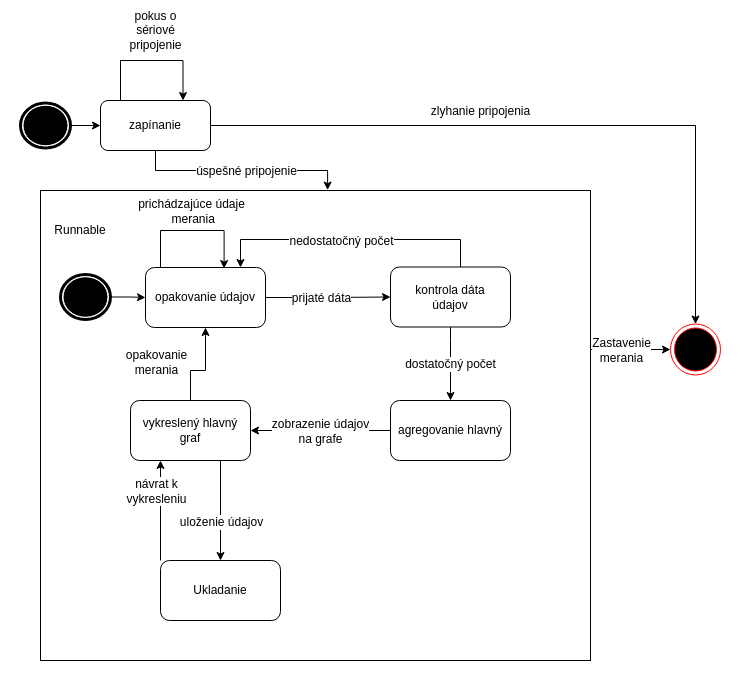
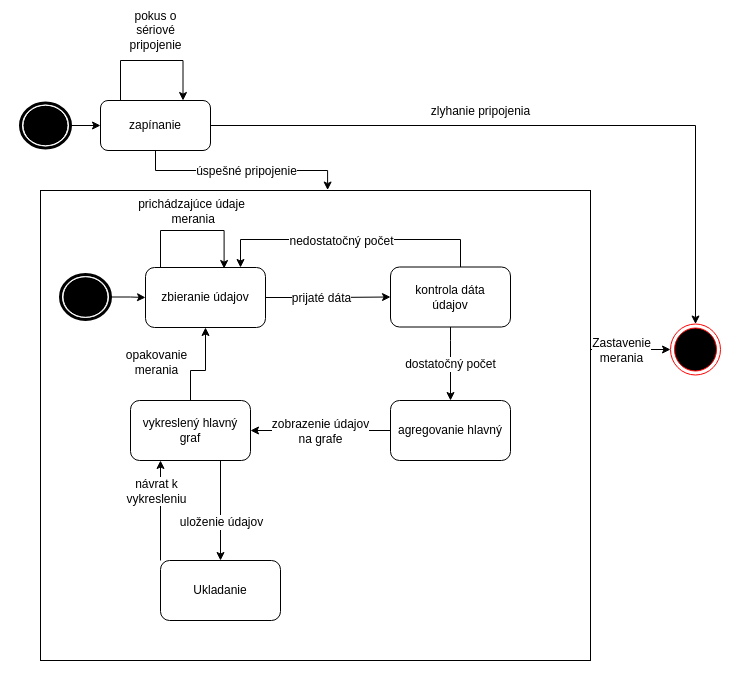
  <mxCell id="0" />
  <mxCell id="1" parent="0" />
  <mxCell id="2" style="edgeStyle=orthogonalEdgeStyle;rounded=0;orthogonalLoop=1;jettySize=auto;html=1;entryX=0;entryY=0.5;entryDx=0;entryDy=0;" parent="1" source="4" target="34" edge="1"><mxGeometry relative="1" as="geometry"><Array as="points"><mxPoint x="620" y="349" /><mxPoint x="620" y="349" /></Array></mxGeometry></mxCell>
  <mxCell id="3" value="Zastavenie&lt;br&gt;merania" style="text;html=1;resizable=0;points=[];align=center;verticalAlign=middle;labelBackgroundColor=#ffffff;" parent="2" vertex="1" connectable="0"><mxGeometry x="0.227" y="1" relative="1" as="geometry"><mxPoint x="-19" y="1" as="offset" /></mxGeometry></mxCell>
  <mxCell id="4" value="" style="rounded=0;whiteSpace=wrap;html=1;fillColor=none;" parent="1" vertex="1"><mxGeometry x="40" y="190" width="550" height="470" as="geometry" /></mxCell>
  <mxCell id="5" style="edgeStyle=orthogonalEdgeStyle;rounded=0;orthogonalLoop=1;jettySize=auto;html=1;" parent="1" source="6" target="11" edge="1"><mxGeometry relative="1" as="geometry" /></mxCell>
  <mxCell id="6" value="" style="shape=mxgraph.bpmn.shape;html=1;verticalLabelPosition=bottom;labelBackgroundColor=#ffffff;verticalAlign=top;align=center;perimeter=ellipsePerimeter;outlineConnect=0;outline=end;symbol=terminate;" parent="1" vertex="1"><mxGeometry x="20" y="102.5" width="50" height="45" as="geometry" /></mxCell>
  <mxCell id="7" style="edgeStyle=orthogonalEdgeStyle;rounded=0;orthogonalLoop=1;jettySize=auto;html=1;entryX=0.522;entryY=-0.001;entryDx=0;entryDy=0;entryPerimeter=0;" parent="1" source="11" target="4" edge="1"><mxGeometry relative="1" as="geometry"><mxPoint x="340" y="125" as="targetPoint" /></mxGeometry></mxCell>
  <mxCell id="8" value="úspešné pripojenie" style="text;html=1;resizable=0;points=[];align=center;verticalAlign=middle;labelBackgroundColor=#ffffff;" parent="7" vertex="1" connectable="0"><mxGeometry x="0.226" y="-2" relative="1" as="geometry"><mxPoint x="-20" y="-2" as="offset" /></mxGeometry></mxCell>
  <mxCell id="9" style="edgeStyle=orthogonalEdgeStyle;rounded=0;orthogonalLoop=1;jettySize=auto;html=1;entryX=0.5;entryY=0;entryDx=0;entryDy=0;" edge="1" parent="1" source="11" target="34"><mxGeometry relative="1" as="geometry" /></mxCell>
  <mxCell id="10" value="zlyhanie pripojenia" style="text;html=1;align=center;verticalAlign=middle;resizable=0;points=[];labelBackgroundColor=#ffffff;" vertex="1" connectable="0" parent="9"><mxGeometry x="-0.194" relative="1" as="geometry"><mxPoint x="-6" y="-15" as="offset" /></mxGeometry></mxCell>
  <mxCell id="11" value="zapínanie" style="rounded=1;whiteSpace=wrap;html=1;" parent="1" vertex="1"><mxGeometry x="100" y="100" width="110" height="50" as="geometry" /></mxCell>
  <mxCell id="12" style="edgeStyle=orthogonalEdgeStyle;rounded=0;orthogonalLoop=1;jettySize=auto;html=1;entryX=0;entryY=0.5;entryDx=0;entryDy=0;" parent="1" source="13" target="14" edge="1"><mxGeometry relative="1" as="geometry" /></mxCell>
  <mxCell id="13" value="" style="shape=mxgraph.bpmn.shape;html=1;verticalLabelPosition=bottom;labelBackgroundColor=#ffffff;verticalAlign=top;align=center;perimeter=ellipsePerimeter;outlineConnect=0;outline=end;symbol=terminate;" parent="1" vertex="1"><mxGeometry x="60" y="274" width="50" height="45" as="geometry" /></mxCell>
- <mxCell id="14" value="opakovanie údajov" style="rounded=1;whiteSpace=wrap;html=1;" parent="1" vertex="1"><mxGeometry x="145" y="267" width="120" height="60" as="geometry" /></mxCell>
+ <mxCell id="14" value="zbieranie údajov" style="rounded=1;whiteSpace=wrap;html=1;" parent="1" vertex="1"><mxGeometry x="145" y="267" width="120" height="60" as="geometry" /></mxCell>
  <mxCell id="15" style="edgeStyle=orthogonalEdgeStyle;rounded=0;orthogonalLoop=1;jettySize=auto;html=1;entryX=0;entryY=0.5;entryDx=0;entryDy=0;exitX=1;exitY=0.5;exitDx=0;exitDy=0;" parent="1" source="14" target="21" edge="1"><mxGeometry relative="1" as="geometry"><mxPoint x="467.5" y="296.833" as="sourcePoint" /></mxGeometry></mxCell>
  <mxCell id="16" value="prijaté dáta" style="text;html=1;resizable=0;points=[];align=center;verticalAlign=middle;labelBackgroundColor=#ffffff;" parent="15" vertex="1" connectable="0"><mxGeometry x="-0.264" y="-2" relative="1" as="geometry"><mxPoint x="9" y="-2" as="offset" /></mxGeometry></mxCell>
  <mxCell id="17" style="edgeStyle=orthogonalEdgeStyle;rounded=0;orthogonalLoop=1;jettySize=auto;html=1;" parent="1" source="21" edge="1"><mxGeometry relative="1" as="geometry"><mxPoint x="240" y="267" as="targetPoint" /><Array as="points"><mxPoint x="460" y="239" /><mxPoint x="240" y="239" /><mxPoint x="240" y="267" /></Array></mxGeometry></mxCell>
  <mxCell id="18" value="nedostatočný počet" style="text;html=1;resizable=0;points=[];align=center;verticalAlign=middle;labelBackgroundColor=#ffffff;" parent="17" vertex="1" connectable="0"><mxGeometry x="0.159" y="-1" relative="1" as="geometry"><mxPoint x="12.5" y="2" as="offset" /></mxGeometry></mxCell>
  <mxCell id="19" style="edgeStyle=orthogonalEdgeStyle;rounded=0;orthogonalLoop=1;jettySize=auto;html=1;entryX=0.5;entryY=0;entryDx=0;entryDy=0;" parent="1" source="21" target="24" edge="1"><mxGeometry relative="1" as="geometry"><Array as="points"><mxPoint x="450" y="340" /><mxPoint x="450" y="340" /></Array></mxGeometry></mxCell>
  <mxCell id="20" value="dostatočný počet" style="text;html=1;resizable=0;points=[];align=center;verticalAlign=middle;labelBackgroundColor=#ffffff;" parent="19" vertex="1" connectable="0"><mxGeometry x="0.245" y="1" relative="1" as="geometry"><mxPoint x="-1.5" y="-9" as="offset" /></mxGeometry></mxCell>
  <mxCell id="21" value="kontrola dáta&lt;br&gt;údajov" style="rounded=1;whiteSpace=wrap;html=1;" parent="1" vertex="1"><mxGeometry x="390" y="266.5" width="120" height="60" as="geometry" /></mxCell>
  <mxCell id="22" style="edgeStyle=orthogonalEdgeStyle;rounded=0;orthogonalLoop=1;jettySize=auto;html=1;" parent="1" source="24" target="27" edge="1"><mxGeometry relative="1" as="geometry" /></mxCell>
  <mxCell id="23" value="zobrazenie údajov&lt;br&gt;na grafe" style="text;html=1;resizable=0;points=[];align=center;verticalAlign=middle;labelBackgroundColor=#ffffff;" parent="22" vertex="1" connectable="0"><mxGeometry x="0.241" relative="1" as="geometry"><mxPoint x="16.5" as="offset" /></mxGeometry></mxCell>
  <mxCell id="24" value="agregovanie hlavný" style="rounded=1;whiteSpace=wrap;html=1;" parent="1" vertex="1"><mxGeometry x="390" y="400" width="120" height="60" as="geometry" /></mxCell>
  <mxCell id="25" style="edgeStyle=orthogonalEdgeStyle;rounded=0;orthogonalLoop=1;jettySize=auto;html=1;" edge="1" parent="1" source="27" target="14"><mxGeometry relative="1" as="geometry"><Array as="points"><mxPoint x="190" y="370" /><mxPoint x="205" y="370" /></Array></mxGeometry></mxCell>
  <mxCell id="26" value="opakovanie&lt;br&gt;merania" style="text;html=1;align=center;verticalAlign=middle;resizable=0;points=[];labelBackgroundColor=#ffffff;" vertex="1" connectable="0" parent="25"><mxGeometry x="0.218" y="-2" relative="1" as="geometry"><mxPoint x="-52" as="offset" /></mxGeometry></mxCell>
  <mxCell id="27" value="vykreslený hlavný&lt;br&gt;graf" style="rounded=1;whiteSpace=wrap;html=1;" parent="1" vertex="1"><mxGeometry x="130" y="400" width="120" height="60" as="geometry" /></mxCell>
- <mxCell id="28" value="Runnable" style="text;html=1;strokeColor=none;fillColor=none;align=center;verticalAlign=middle;whiteSpace=wrap;rounded=0;" parent="1" vertex="1"><mxGeometry x="45" y="220" width="70" height="20" as="geometry" /></mxCell>
  <mxCell id="29" style="edgeStyle=orthogonalEdgeStyle;rounded=0;orthogonalLoop=1;jettySize=auto;html=1;" edge="1" parent="1" source="31"><mxGeometry relative="1" as="geometry"><mxPoint x="160" y="460" as="targetPoint" /><Array as="points"><mxPoint x="160" y="600" /><mxPoint x="160" y="460" /></Array></mxGeometry></mxCell>
  <mxCell id="30" value="návrat k&lt;br&gt;vykresleniu" style="text;html=1;align=center;verticalAlign=middle;resizable=0;points=[];labelBackgroundColor=#ffffff;" vertex="1" connectable="0" parent="29"><mxGeometry x="-0.341" y="-38" relative="1" as="geometry"><mxPoint x="-43" y="-37" as="offset" /></mxGeometry></mxCell>
  <mxCell id="31" value="Ukladanie" style="rounded=1;whiteSpace=wrap;html=1;fillColor=none;" parent="1" vertex="1"><mxGeometry x="160" y="560" width="120" height="60" as="geometry" /></mxCell>
  <mxCell id="32" value="" style="endArrow=classic;html=1;exitX=0.75;exitY=1;exitDx=0;exitDy=0;entryX=0.5;entryY=0;entryDx=0;entryDy=0;" parent="1" source="27" target="31" edge="1"><mxGeometry width="50" height="50" relative="1" as="geometry"><mxPoint x="440" y="540" as="sourcePoint" /><mxPoint x="490" y="490" as="targetPoint" /></mxGeometry></mxCell>
  <mxCell id="33" value="uloženie údajov" style="text;html=1;resizable=0;points=[];align=center;verticalAlign=middle;labelBackgroundColor=#ffffff;" parent="32" vertex="1" connectable="0"><mxGeometry x="0.219" relative="1" as="geometry"><mxPoint as="offset" /></mxGeometry></mxCell>
  <mxCell id="34" value="" style="ellipse;html=1;shape=endState;fillColor=#000000;strokeColor=#ff0000;" parent="1" vertex="1"><mxGeometry x="670" y="323.5" width="50" height="51" as="geometry" /></mxCell>
  <mxCell id="35" style="edgeStyle=orthogonalEdgeStyle;rounded=0;orthogonalLoop=1;jettySize=auto;html=1;entryX=0.75;entryY=0;entryDx=0;entryDy=0;" edge="1" parent="1" source="11" target="11"><mxGeometry relative="1" as="geometry"><Array as="points"><mxPoint x="120" y="60" /><mxPoint x="183" y="60" /></Array></mxGeometry></mxCell>
  <mxCell id="36" value="&lt;span style=&quot;white-space: normal&quot;&gt;pokus o sériové pripojenie&lt;/span&gt;" style="text;html=1;align=center;verticalAlign=middle;resizable=0;points=[];autosize=1;" vertex="1" parent="1"><mxGeometry x="80" y="20" width="150" height="20" as="geometry" /></mxCell>
  <mxCell id="37" style="edgeStyle=orthogonalEdgeStyle;rounded=0;orthogonalLoop=1;jettySize=auto;html=1;entryX=0.655;entryY=0.017;entryDx=0;entryDy=0;entryPerimeter=0;" edge="1" parent="1" source="14" target="14"><mxGeometry relative="1" as="geometry"><Array as="points"><mxPoint x="160" y="230" /><mxPoint x="224" y="230" /></Array></mxGeometry></mxCell>
  <mxCell id="38" value="prichádzajúce údaje&lt;br&gt;&amp;nbsp;merania" style="text;html=1;align=center;verticalAlign=middle;resizable=0;points=[];labelBackgroundColor=#ffffff;" vertex="1" connectable="0" parent="37"><mxGeometry x="-0.485" y="-17" relative="1" as="geometry"><mxPoint x="13" y="-21" as="offset" /></mxGeometry></mxCell>
